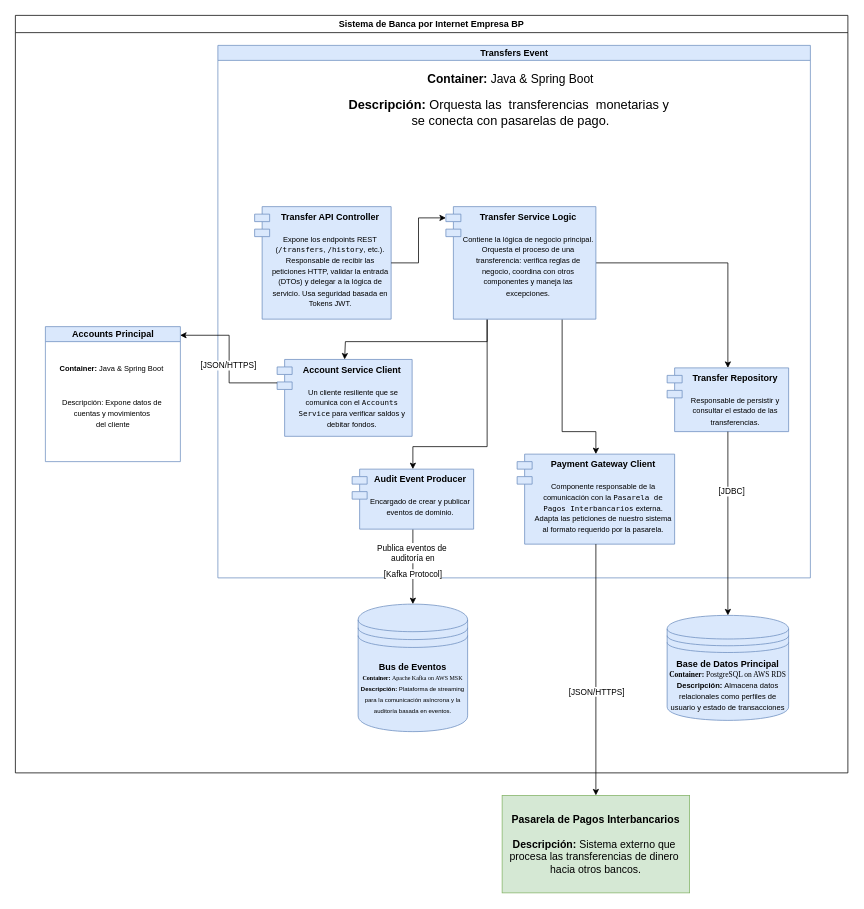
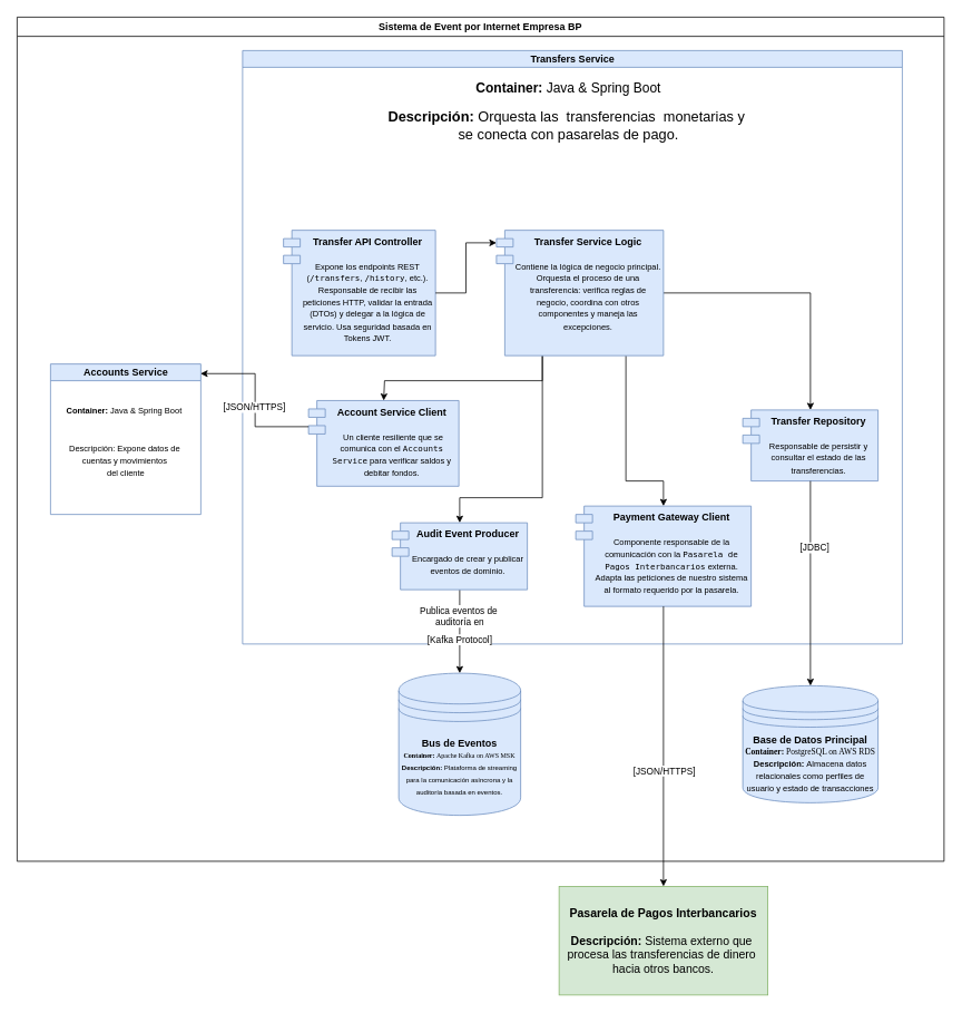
  <mxCell id="0" />
  <mxCell id="1" parent="0" />
- <mxCell id="2" value="Sistema de Banca por Internet Empresa BP" style="swimlane;whiteSpace=wrap;html=1;" vertex="1" parent="1"><mxGeometry x="20" y="20" width="1110" height="1010" as="geometry"><mxRectangle x="40" y="360" width="140" height="30" as="alternateBounds" /></mxGeometry></mxCell>
- <mxCell id="3" value="Transfers Event" style="swimlane;startSize=20;html=1;fillColor=#dae8fc;strokeColor=#6c8ebf;" vertex="1" parent="2"><mxGeometry x="270" y="40" width="790" height="710" as="geometry" /></mxCell>
+ <mxCell id="2" value="Sistema de Event por Internet Empresa BP" style="swimlane;whiteSpace=wrap;html=1;" vertex="1" parent="1"><mxGeometry x="20" y="20" width="1110" height="1010" as="geometry"><mxRectangle x="40" y="360" width="140" height="30" as="alternateBounds" /></mxGeometry></mxCell>
+ <mxCell id="3" value="Transfers Service" style="swimlane;startSize=20;html=1;fillColor=#dae8fc;strokeColor=#6c8ebf;" vertex="1" parent="2"><mxGeometry x="270" y="40" width="790" height="710" as="geometry" /></mxCell>
  <mxCell id="4" value="&lt;font style=&quot;font-size: 16px;&quot;&gt;&lt;b style=&quot;&quot;&gt;Container:&lt;/b&gt; Java &amp;amp; Spring Boot&lt;/font&gt;" style="text;html=1;align=center;verticalAlign=middle;resizable=0;points=[];autosize=1;strokeColor=none;fillColor=none;" vertex="1" parent="3"><mxGeometry x="270" y="30" width="240" height="30" as="geometry" /></mxCell>
  <mxCell id="5" value="&lt;font style=&quot;font-size: 17px;&quot;&gt;&lt;font style=&quot;&quot;&gt;&lt;b&gt;Descripción:&lt;/b&gt;&amp;nbsp;&lt;/font&gt;Orquesta las&amp;nbsp;&amp;nbsp;&lt;span style=&quot;background-color: transparent; color: light-dark(rgb(0, 0, 0), rgb(255, 255, 255));&quot;&gt;transferencias&amp;nbsp;&amp;nbsp;&lt;/span&gt;&lt;span style=&quot;background-color: transparent; color: light-dark(rgb(0, 0, 0), rgb(255, 255, 255));&quot;&gt;monetarias y&amp;nbsp;&lt;/span&gt;&lt;/font&gt;&lt;div&gt;&lt;font style=&quot;font-size: 17px;&quot;&gt;&lt;span style=&quot;background-color: transparent; color: light-dark(rgb(0, 0, 0), rgb(255, 255, 255));&quot;&gt;se conecta&amp;nbsp;&lt;/span&gt;&lt;span style=&quot;background-color: transparent; color: light-dark(rgb(0, 0, 0), rgb(255, 255, 255));&quot;&gt;con pasarelas de pago.&lt;/span&gt;&lt;/font&gt;&lt;/div&gt;" style="text;html=1;align=center;verticalAlign=middle;resizable=0;points=[];autosize=1;strokeColor=none;fillColor=none;" vertex="1" parent="3"><mxGeometry x="160" y="65" width="460" height="50" as="geometry" /></mxCell>
  <mxCell id="6" value="&lt;b&gt;Transfer API Controller&lt;/b&gt;&lt;div&gt;&lt;font style=&quot;font-size: 9px;&quot;&gt;&lt;br&gt;&lt;/font&gt;&lt;/div&gt;&lt;div&gt;&lt;font style=&quot;font-size: 10px;&quot;&gt;Expone los endpoints REST (&lt;code style=&quot;&quot;&gt;/transfers&lt;/code&gt;, &lt;code style=&quot;&quot;&gt;/history&lt;/code&gt;, etc.). Responsable de recibir las peticiones HTTP, validar la entrada (DTOs) y delegar a la lógica de servicio. Usa seguridad basada en Tokens JWT.&lt;/font&gt;&lt;b&gt;&lt;/b&gt;&lt;/div&gt;" style="shape=module;align=left;spacingLeft=20;align=center;verticalAlign=top;whiteSpace=wrap;html=1;fillColor=#dae8fc;strokeColor=#6c8ebf;" vertex="1" parent="2"><mxGeometry x="319" y="255" width="182" height="150" as="geometry" /></mxCell>
  <mxCell id="7" style="edgeStyle=orthogonalEdgeStyle;rounded=0;orthogonalLoop=1;jettySize=auto;html=1;entryX=0.5;entryY=0;entryDx=0;entryDy=0;" edge="1" parent="2" source="11" target="12"><mxGeometry relative="1" as="geometry"><Array as="points"><mxPoint x="629" y="435" /><mxPoint x="440" y="435" /></Array></mxGeometry></mxCell>
  <mxCell id="8" style="edgeStyle=orthogonalEdgeStyle;rounded=0;orthogonalLoop=1;jettySize=auto;html=1;entryX=0.5;entryY=0;entryDx=0;entryDy=0;" edge="1" parent="2" source="11" target="14"><mxGeometry relative="1" as="geometry" /></mxCell>
  <mxCell id="9" style="edgeStyle=orthogonalEdgeStyle;rounded=0;orthogonalLoop=1;jettySize=auto;html=1;" edge="1" parent="2" source="11" target="18"><mxGeometry relative="1" as="geometry"><Array as="points"><mxPoint x="629" y="575" /><mxPoint x="530" y="575" /></Array></mxGeometry></mxCell>
  <mxCell id="10" style="edgeStyle=orthogonalEdgeStyle;rounded=0;orthogonalLoop=1;jettySize=auto;html=1;entryX=0.5;entryY=0;entryDx=0;entryDy=0;" edge="1" parent="2" source="11" target="13"><mxGeometry relative="1" as="geometry"><Array as="points"><mxPoint x="729" y="555" /><mxPoint x="774" y="555" /></Array></mxGeometry></mxCell>
  <mxCell id="11" value="&lt;b&gt;Transfer Service Logic&lt;/b&gt;&lt;div&gt;&lt;b&gt;&lt;br&gt;&lt;/b&gt;&lt;/div&gt;&lt;div&gt;&lt;font style=&quot;font-size: 10px;&quot;&gt;Contiene la lógica de negocio principal. Orquesta el proceso de una transferencia: verifica reglas de negocio, coordina con otros componentes y maneja las excepciones.&lt;/font&gt;&lt;b&gt;&lt;/b&gt;&lt;/div&gt;" style="shape=module;align=left;spacingLeft=20;align=center;verticalAlign=top;whiteSpace=wrap;html=1;fillColor=#dae8fc;strokeColor=#6c8ebf;" vertex="1" parent="2"><mxGeometry x="574" y="255" width="200" height="150" as="geometry" /></mxCell>
  <mxCell id="12" value="&lt;b&gt;Account Service Client&lt;/b&gt;&lt;div&gt;&lt;b&gt;&lt;br&gt;&lt;/b&gt;&lt;/div&gt;&lt;div&gt;&amp;nbsp;&lt;font style=&quot;font-size: 10px;&quot;&gt;Un cliente resiliente que se comunica con el &lt;code style=&quot;&quot;&gt;Accounts Service&lt;/code&gt; para verificar saldos y debitar fondos.&lt;/font&gt;&lt;b&gt;&lt;/b&gt;&lt;/div&gt;" style="shape=module;align=left;spacingLeft=20;align=center;verticalAlign=top;whiteSpace=wrap;html=1;fillColor=#dae8fc;strokeColor=#6c8ebf;" vertex="1" parent="2"><mxGeometry x="349" y="458.75" width="180" height="102.5" as="geometry" /></mxCell>
  <mxCell id="13" value="&lt;b&gt;Payment Gateway Client&lt;/b&gt;&lt;div&gt;&lt;b&gt;&lt;br&gt;&lt;/b&gt;&lt;/div&gt;&lt;div&gt;&lt;font style=&quot;font-size: 10px;&quot;&gt;Componente responsable de la comunicación con la &lt;code style=&quot;&quot;&gt;Pasarela de Pagos Interbancarios&lt;/code&gt; externa. Adapta las peticiones de nuestro sistema al formato requerido por la pasarela.&lt;/font&gt;&lt;b&gt;&lt;/b&gt;&lt;/div&gt;" style="shape=module;align=left;spacingLeft=20;align=center;verticalAlign=top;whiteSpace=wrap;html=1;fillColor=#dae8fc;strokeColor=#6c8ebf;" vertex="1" parent="2"><mxGeometry x="669" y="585" width="210" height="120" as="geometry" /></mxCell>
  <mxCell id="14" value="&lt;b&gt;Transfer Repository&lt;/b&gt;&lt;div&gt;&lt;b&gt;&lt;br&gt;&lt;/b&gt;&lt;/div&gt;&lt;div&gt;&lt;font style=&quot;font-size: 10px;&quot;&gt;Responsable de persistir y consultar el estado de las transferencias.&lt;/font&gt;&lt;b&gt;&lt;/b&gt;&lt;/div&gt;" style="shape=module;align=left;spacingLeft=20;align=center;verticalAlign=top;whiteSpace=wrap;html=1;fillColor=#dae8fc;strokeColor=#6c8ebf;" vertex="1" parent="2"><mxGeometry x="869" y="470" width="162" height="85" as="geometry" /></mxCell>
  <mxCell id="15" style="edgeStyle=orthogonalEdgeStyle;rounded=0;orthogonalLoop=1;jettySize=auto;html=1;entryX=0.5;entryY=0;entryDx=0;entryDy=0;" edge="1" parent="2" source="18" target="22"><mxGeometry relative="1" as="geometry" /></mxCell>
  <mxCell id="16" value="Publica eventos de&amp;nbsp;&lt;div&gt;auditoría en&lt;/div&gt;" style="edgeLabel;html=1;align=center;verticalAlign=middle;resizable=0;points=[];" vertex="1" connectable="0" parent="15"><mxGeometry x="-0.384" y="-1" relative="1" as="geometry"><mxPoint as="offset" /></mxGeometry></mxCell>
  <mxCell id="17" value="[Kafka Protocol]" style="edgeLabel;html=1;align=center;verticalAlign=middle;resizable=0;points=[];" vertex="1" connectable="0" parent="15"><mxGeometry x="0.177" y="-1" relative="1" as="geometry"><mxPoint as="offset" /></mxGeometry></mxCell>
  <mxCell id="18" value="&lt;b&gt;Audit Event Producer&lt;/b&gt;&lt;div&gt;&lt;b&gt;&lt;br&gt;&lt;/b&gt;&lt;/div&gt;&lt;div&gt;&lt;font style=&quot;font-size: 10px;&quot;&gt;Encargado de crear y publicar eventos de dominio.&lt;/font&gt;&lt;b&gt;&lt;/b&gt;&lt;/div&gt;" style="shape=module;align=left;spacingLeft=20;align=center;verticalAlign=top;whiteSpace=wrap;html=1;fillColor=#dae8fc;strokeColor=#6c8ebf;" vertex="1" parent="2"><mxGeometry x="449" y="605" width="162" height="80" as="geometry" /></mxCell>
  <mxCell id="19" style="edgeStyle=orthogonalEdgeStyle;rounded=0;orthogonalLoop=1;jettySize=auto;html=1;entryX=0;entryY=0;entryDx=0;entryDy=15;entryPerimeter=0;" edge="1" parent="2" source="6" target="11"><mxGeometry relative="1" as="geometry" /></mxCell>
  <mxCell id="20" style="edgeStyle=orthogonalEdgeStyle;rounded=0;orthogonalLoop=1;jettySize=auto;html=1;entryX=0.5;entryY=0;entryDx=0;entryDy=0;" edge="1" parent="2" source="14" target="23"><mxGeometry relative="1" as="geometry"><mxPoint x="949" y="775" as="targetPoint" /></mxGeometry></mxCell>
  <mxCell id="21" value="[JDBC]" style="edgeLabel;html=1;align=center;verticalAlign=middle;resizable=0;points=[];" vertex="1" connectable="0" parent="20"><mxGeometry x="-0.359" y="4" relative="1" as="geometry"><mxPoint as="offset" /></mxGeometry></mxCell>
  <mxCell id="22" value="&lt;b&gt;Bus de Eventos&lt;/b&gt;&lt;div&gt;&lt;div&gt;&lt;font style=&quot;font-size: 8px;&quot;&gt;&lt;font style=&quot;font-weight: 700;&quot; face=&quot;Times New Roman&quot;&gt;Container:&amp;nbsp;&lt;/font&gt;&lt;span style=&quot;background-color: transparent;&quot;&gt;&lt;font face=&quot;Times New Roman&quot;&gt;Apache Kafka on AWS MSK&lt;/font&gt;&lt;/span&gt;&lt;/font&gt;&lt;/div&gt;&lt;div&gt;&lt;font style=&quot;font-size: 8px;&quot;&gt;&lt;font style=&quot;&quot;&gt;&lt;b&gt;Descripción:&amp;nbsp;&lt;/b&gt;&lt;/font&gt;&lt;span style=&quot;background-color: transparent;&quot;&gt;&lt;font style=&quot;&quot;&gt;Plataforma de streaming para la comunicación asíncrona y la auditoría basada en eventos.&lt;/font&gt;&lt;/span&gt;&lt;/font&gt;&lt;/div&gt;&lt;/div&gt;" style="shape=datastore;whiteSpace=wrap;html=1;fillColor=#dae8fc;strokeColor=#6c8ebf;" vertex="1" parent="2"><mxGeometry x="457" y="785" width="146" height="170" as="geometry" /></mxCell>
  <mxCell id="23" value="&lt;b&gt;Base de Datos Principal&lt;/b&gt;&lt;div&gt;&lt;div style=&quot;&quot;&gt;&lt;font style=&quot;font-weight: 700; font-size: 10px;&quot; face=&quot;Times New Roman&quot;&gt;Container:&amp;nbsp;&lt;/font&gt;&lt;span style=&quot;background-color: transparent; font-size: 10px;&quot;&gt;&lt;font face=&quot;Times New Roman&quot;&gt;PostgreSQL on AWS RDS&lt;/font&gt;&lt;/span&gt;&lt;/div&gt;&lt;div&gt;&lt;font size=&quot;1&quot;&gt;&lt;b&gt;Descripción:&amp;nbsp;&lt;/b&gt;&lt;/font&gt;&lt;span style=&quot;background-color: transparent;&quot;&gt;&lt;font size=&quot;1&quot;&gt;Almacena datos relacionales como perfiles de usuario y estado de transacciones&lt;/font&gt;&lt;/span&gt;&lt;/div&gt;&lt;/div&gt;" style="shape=datastore;whiteSpace=wrap;html=1;fillColor=#dae8fc;strokeColor=#6c8ebf;" vertex="1" parent="2"><mxGeometry x="869" y="800" width="162" height="140" as="geometry" /></mxCell>
- <mxCell id="24" value="Accounts Principal" style="swimlane;startSize=20;html=1;fillColor=#dae8fc;strokeColor=#6c8ebf;" vertex="1" parent="2"><mxGeometry x="40" y="415" width="180" height="180" as="geometry" /></mxCell>
+ <mxCell id="24" value="Accounts Service" style="swimlane;startSize=20;html=1;fillColor=#dae8fc;strokeColor=#6c8ebf;" vertex="1" parent="2"><mxGeometry x="40" y="415" width="180" height="180" as="geometry" /></mxCell>
  <mxCell id="25" value="&lt;font style=&quot;font-size: 10px;&quot;&gt;&lt;b style=&quot;&quot;&gt;Container:&lt;/b&gt; Java &amp;amp; Spring Boot&lt;/font&gt;" style="text;html=1;align=center;verticalAlign=middle;resizable=0;points=[];autosize=1;strokeColor=none;fillColor=none;" vertex="1" parent="24"><mxGeometry x="7.5" y="40" width="160" height="30" as="geometry" /></mxCell>
  <mxCell id="26" value="&lt;font style=&quot;font-size: 10px;&quot;&gt;Descripción:&amp;nbsp;&lt;/font&gt;&lt;span style=&quot;font-size: 10px;&quot;&gt;Expone datos de&amp;nbsp;&lt;/span&gt;&lt;div&gt;&lt;span style=&quot;font-size: 10px;&quot;&gt;cuentas y movimientos&amp;nbsp;&lt;/span&gt;&lt;/div&gt;&lt;div&gt;&lt;span style=&quot;font-size: 10px;&quot;&gt;del cliente&lt;/span&gt;&lt;/div&gt;" style="text;html=1;align=center;verticalAlign=middle;resizable=0;points=[];autosize=1;strokeColor=none;fillColor=none;" vertex="1" parent="24"><mxGeometry x="10" y="85" width="160" height="60" as="geometry" /></mxCell>
  <mxCell id="27" style="edgeStyle=orthogonalEdgeStyle;rounded=0;orthogonalLoop=1;jettySize=auto;html=1;entryX=0.998;entryY=0.064;entryDx=0;entryDy=0;entryPerimeter=0;" edge="1" parent="2" source="12" target="24"><mxGeometry relative="1" as="geometry"><Array as="points"><mxPoint x="285" y="490" /><mxPoint x="285" y="427" /></Array></mxGeometry></mxCell>
  <mxCell id="28" value="[JSON/HTTPS]" style="edgeLabel;html=1;align=center;verticalAlign=middle;resizable=0;points=[];" vertex="1" connectable="0" parent="27"><mxGeometry x="-0.087" y="2" relative="1" as="geometry"><mxPoint as="offset" /></mxGeometry></mxCell>
  <mxCell id="29" value="&lt;div&gt;&lt;span style=&quot;text-wrap-mode: nowrap;&quot;&gt;&lt;font style=&quot;font-size: 14px;&quot;&gt;&lt;br&gt;&lt;/font&gt;&lt;/span&gt;&lt;/div&gt;&lt;span style=&quot;text-wrap-mode: nowrap;&quot;&gt;&lt;font style=&quot;font-size: 14px;&quot;&gt;Pasarela de Pagos Interbancarios&lt;/font&gt;&lt;/span&gt;&lt;div&gt;&lt;span style=&quot;font-size: 14px; text-wrap-mode: nowrap;&quot;&gt;&lt;br&gt;&lt;/span&gt;&lt;div&gt;&lt;span style=&quot;text-wrap-mode: nowrap;&quot;&gt;&lt;font style=&quot;font-size: 14px;&quot;&gt;Descripción: &lt;span style=&quot;font-weight: normal;&quot;&gt;Sistema externo que&amp;nbsp;&lt;/span&gt;&lt;/font&gt;&lt;/span&gt;&lt;/div&gt;&lt;div&gt;&lt;span style=&quot;text-wrap-mode: nowrap;&quot;&gt;&lt;font style=&quot;font-size: 14px;&quot;&gt;&lt;span style=&quot;font-weight: normal;&quot;&gt;procesa las transferencias de dinero&amp;nbsp;&lt;/span&gt;&lt;/font&gt;&lt;/span&gt;&lt;/div&gt;&lt;div&gt;&lt;span style=&quot;text-wrap-mode: nowrap;&quot;&gt;&lt;font style=&quot;font-size: 14px;&quot;&gt;&lt;span style=&quot;font-weight: normal;&quot;&gt;hacia otros bancos.&lt;/span&gt;&lt;/font&gt;&lt;/span&gt;&lt;/div&gt;&lt;div&gt;&lt;span style=&quot;text-wrap-mode: nowrap;&quot;&gt;&lt;font style=&quot;font-size: 14px;&quot;&gt;&lt;span style=&quot;font-weight: normal;&quot;&gt;&lt;br&gt;&lt;/span&gt;&lt;/font&gt;&lt;/span&gt;&lt;/div&gt;&lt;/div&gt;" style="rounded=0;whiteSpace=wrap;html=1;fillColor=#d5e8d4;strokeColor=#82b366;fontStyle=1" vertex="1" parent="1"><mxGeometry x="669" y="1060" width="250" height="130" as="geometry" /></mxCell>
  <mxCell id="30" style="edgeStyle=orthogonalEdgeStyle;rounded=0;orthogonalLoop=1;jettySize=auto;html=1;entryX=0.5;entryY=0;entryDx=0;entryDy=0;" edge="1" parent="1" source="13" target="29"><mxGeometry relative="1" as="geometry" /></mxCell>
  <mxCell id="31" value="[JSON/HTTPS]" style="edgeLabel;html=1;align=center;verticalAlign=middle;resizable=0;points=[];" vertex="1" connectable="0" parent="30"><mxGeometry x="0.341" y="3" relative="1" as="geometry"><mxPoint x="-3" y="-29" as="offset" /></mxGeometry></mxCell>
